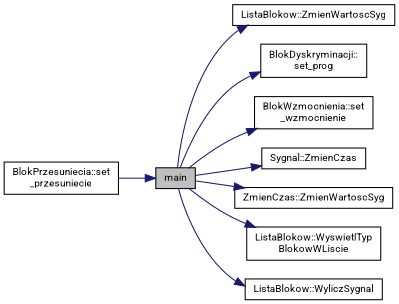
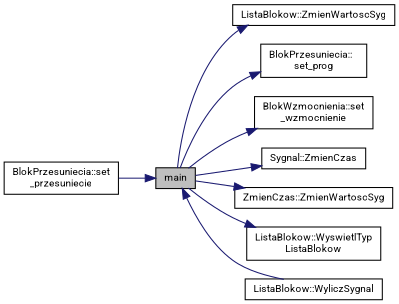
  digraph {
    fontname=Roboto
    rankdir=LR
    node [color=black fillcolor=white fontname=Roboto fontsize=10 shape=record style=filled]
    edge [color=midnightblue fontname=Roboto fontsize=10 labelfontname=Helvetica labelfontsize=10 style=solid]
    n1 [fillcolor=grey75 fontcolor=black height=0.2 label=main width=0.4]
    n2 [height=0.2 label="ListaBlokow::ZmienWartoscSyg" width=0.4]
-   n3 [height=0.2 label="BlokDyskryminacji::\lset_prog" width=0.4]
+   n3 [height=0.2 label="BlokPrzesuniecia::\lset_prog" width=0.4]
    n4 [height=0.2 label="BlokWzmocnienia::set\l_wzmocnienie" width=0.4]
    n5 [height=0.2 label="Sygnal::ZmienCzas" width=0.4]
    n6 [height=0.2 label="ZmienCzas::ZmienWartoscSyg" width=0.4]
-   n7 [height=0.2 label="ListaBlokow::WyswietlTyp\lBlokowWLiscie" width=0.4]
+   n7 [height=0.2 label="ListaBlokow::WyswietlTyp\lListaBlokow" width=0.4]
    n8 [height=0.2 label="ListaBlokow::WyliczSygnal" width=0.4]
    n9 [height=0.2 label="BlokPrzesuniecia::set\l_przesuniecie" width=0.4]
    n1 -> n2
    n1 -> n3
    n1 -> n4
    n1 -> n5
    n1 -> n6
    n1 -> n7
-   n1 -> n8
+   n8 -> n1
    n9 -> n1
  }
